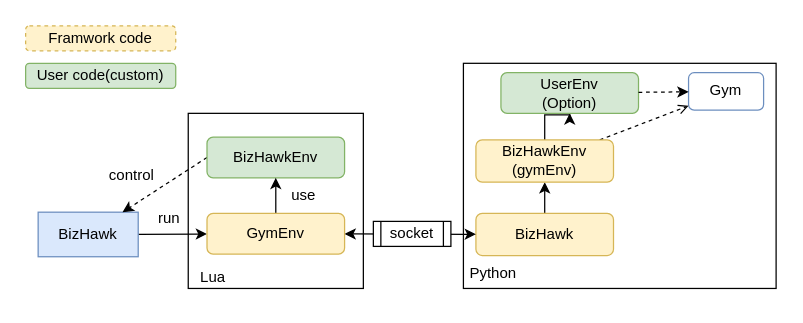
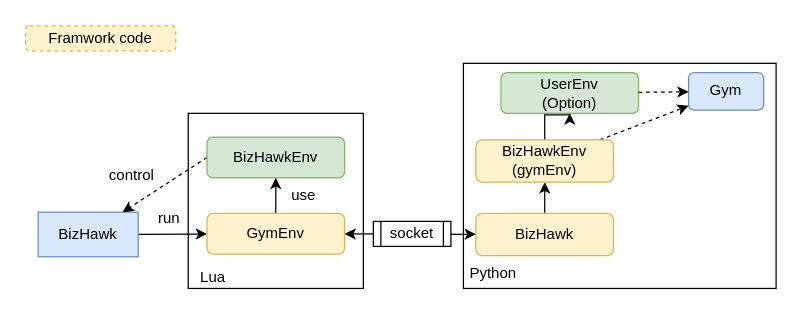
  <mxCell id="0" />
  <mxCell id="1" parent="0" />
  <mxCell id="2" value="" style="rounded=0;whiteSpace=wrap;html=1;" vertex="1" parent="1"><mxGeometry x="370" y="50" width="250" height="180" as="geometry" /></mxCell>
  <mxCell id="3" value="" style="rounded=0;whiteSpace=wrap;html=1;" vertex="1" parent="1"><mxGeometry x="150" y="90" width="140" height="140" as="geometry" /></mxCell>
- <mxCell id="4" value="Gym" style="rounded=1;whiteSpace=wrap;html=1;fillColor=#ffffff;strokeColor=#6c8ebf;" parent="1" vertex="1"><mxGeometry x="550" y="57.49" width="60" height="30" as="geometry" /></mxCell>
+ <mxCell id="4" value="Gym" style="rounded=1;whiteSpace=wrap;html=1;fillColor=#dae8fc;strokeColor=#6c8ebf;" parent="1" vertex="1"><mxGeometry x="550" y="57.49" width="60" height="30" as="geometry" /></mxCell>
  <mxCell id="5" value="control" style="text;html=1;strokeColor=none;fillColor=none;align=center;verticalAlign=middle;whiteSpace=wrap;rounded=0;" parent="1" vertex="1"><mxGeometry x="80" y="125.62" width="50" height="28.76" as="geometry" /></mxCell>
  <mxCell id="6" style="edgeStyle=orthogonalEdgeStyle;rounded=0;orthogonalLoop=1;jettySize=auto;html=1;" edge="1" parent="1" source="7" target="19"><mxGeometry relative="1" as="geometry" /></mxCell>
  <mxCell id="7" value="BizHawk" style="rounded=1;whiteSpace=wrap;html=1;fillColor=#fff2cc;strokeColor=#d6b656;" parent="1" vertex="1"><mxGeometry x="380" y="170" width="110" height="33.67" as="geometry" /></mxCell>
  <mxCell id="8" style="rounded=0;orthogonalLoop=1;jettySize=auto;html=1;" edge="1" parent="1" source="9" target="16"><mxGeometry relative="1" as="geometry" /></mxCell>
  <mxCell id="9" value="BizHawk" style="rounded=0;whiteSpace=wrap;html=1;fillColor=#dae8fc;strokeColor=#6c8ebf;" vertex="1" parent="1"><mxGeometry x="30" y="169.02" width="80" height="35.63" as="geometry" /></mxCell>
  <mxCell id="10" value="Lua" style="text;html=1;strokeColor=none;fillColor=none;align=center;verticalAlign=middle;whiteSpace=wrap;rounded=0;" vertex="1" parent="1"><mxGeometry x="140" y="205.63" width="60" height="30" as="geometry" /></mxCell>
  <mxCell id="11" value="Python" style="text;html=1;strokeColor=none;fillColor=none;align=center;verticalAlign=middle;whiteSpace=wrap;rounded=0;" vertex="1" parent="1"><mxGeometry x="364" y="202.51" width="60" height="30" as="geometry" /></mxCell>
  <mxCell id="12" style="rounded=0;orthogonalLoop=1;jettySize=auto;html=1;dashed=1;exitX=0;exitY=0.5;exitDx=0;exitDy=0;" edge="1" parent="1" source="13" target="9"><mxGeometry relative="1" as="geometry" /></mxCell>
  <mxCell id="13" value="BizHawkEnv" style="rounded=1;whiteSpace=wrap;html=1;fillColor=#d5e8d4;strokeColor=#82b366;" vertex="1" parent="1"><mxGeometry x="165" y="109.05" width="110" height="32.51" as="geometry" /></mxCell>
  <mxCell id="14" style="edgeStyle=orthogonalEdgeStyle;rounded=0;orthogonalLoop=1;jettySize=auto;html=1;" edge="1" parent="1" source="16" target="13"><mxGeometry relative="1" as="geometry" /></mxCell>
  <mxCell id="15" style="rounded=0;orthogonalLoop=1;jettySize=auto;html=1;startArrow=classic;startFill=1;" edge="1" parent="1" source="16" target="7"><mxGeometry relative="1" as="geometry" /></mxCell>
  <mxCell id="16" value="GymEnv" style="rounded=1;whiteSpace=wrap;html=1;fillColor=#fff2cc;strokeColor=#d6b656;" vertex="1" parent="1"><mxGeometry x="165" y="170" width="110" height="32.51" as="geometry" /></mxCell>
- <mxCell id="17" style="rounded=0;orthogonalLoop=1;jettySize=auto;html=1;dashed=1;endArrow=open;" edge="1" parent="1" source="19" target="4"><mxGeometry relative="1" as="geometry" /></mxCell>
+ <mxCell id="17" style="rounded=0;orthogonalLoop=1;jettySize=auto;html=1;dashed=1;" edge="1" parent="1" source="19" target="4"><mxGeometry relative="1" as="geometry" /></mxCell>
  <mxCell id="18" style="edgeStyle=orthogonalEdgeStyle;rounded=0;orthogonalLoop=1;jettySize=auto;html=1;" edge="1" parent="1" source="19" target="20"><mxGeometry relative="1" as="geometry" /></mxCell>
  <mxCell id="19" value="BizHawkEnv&lt;div&gt;(gymEnv)&lt;/div&gt;" style="rounded=1;whiteSpace=wrap;html=1;fillColor=#fff2cc;strokeColor=#d6b656;" vertex="1" parent="1"><mxGeometry x="380" y="111.24" width="110" height="33.75" as="geometry" /></mxCell>
  <mxCell id="20" value="UserEnv&lt;div&gt;(Option)&lt;/div&gt;" style="rounded=1;whiteSpace=wrap;html=1;fillColor=#d5e8d4;strokeColor=#82b366;" vertex="1" parent="1"><mxGeometry x="400" y="57.49" width="110" height="32.51" as="geometry" /></mxCell>
  <mxCell id="21" style="rounded=0;orthogonalLoop=1;jettySize=auto;html=1;dashed=1;" edge="1" parent="1" source="20" target="4"><mxGeometry relative="1" as="geometry"><mxPoint x="534" y="121" as="sourcePoint" /><mxPoint x="610" y="95" as="targetPoint" /></mxGeometry></mxCell>
  <mxCell id="22" value="socket" style="shape=process;whiteSpace=wrap;html=1;backgroundOutline=1;" vertex="1" parent="1"><mxGeometry x="298" y="176.38" width="62" height="20" as="geometry" /></mxCell>
  <mxCell id="23" value="run" style="text;html=1;strokeColor=none;fillColor=none;align=center;verticalAlign=middle;whiteSpace=wrap;rounded=0;" vertex="1" parent="1"><mxGeometry x="110" y="160" width="50" height="28.76" as="geometry" /></mxCell>
  <mxCell id="24" value="use" style="text;html=1;strokeColor=none;fillColor=none;align=center;verticalAlign=middle;whiteSpace=wrap;rounded=0;" vertex="1" parent="1"><mxGeometry x="220" y="141.56" width="45" height="28.76" as="geometry" /></mxCell>
  <mxCell id="25" value="Framwork code" style="rounded=1;whiteSpace=wrap;html=1;fillColor=#fff2cc;strokeColor=#d6b656;dashed=1;" vertex="1" parent="1"><mxGeometry x="20" y="20" width="120" height="20" as="geometry" /></mxCell>
- <mxCell id="26" value="User code(custom)" style="rounded=1;whiteSpace=wrap;html=1;fillColor=#d5e8d4;strokeColor=#82b366;" vertex="1" parent="1"><mxGeometry x="20" y="50" width="120" height="20" as="geometry" /></mxCell>
